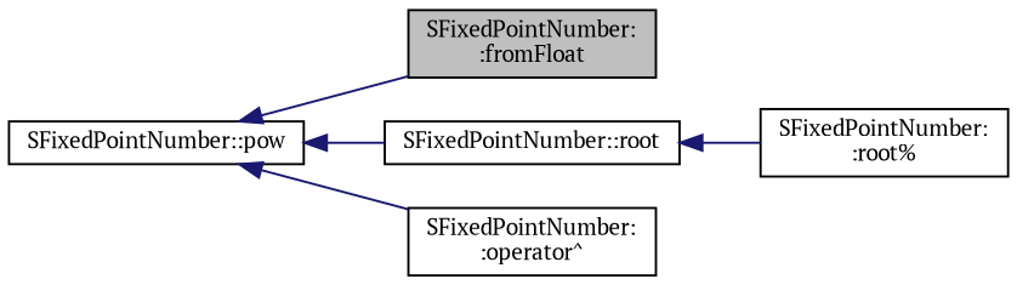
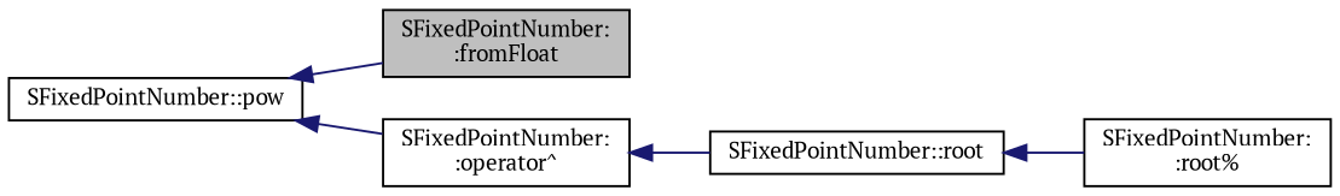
  digraph {
    fontname="PT Serif"
    rankdir=LR
    node [color=black fontname="PT Serif" fontsize=10 shape=record]
    edge [color=midnightblue dir=back fontname="PT Serif" fontsize=10 labelfontname=FreeSans labelfontsize=10 style=solid]
    n1 [fillcolor=grey75 fontcolor=black height=0.2 label="SFixedPointNumber:\l:fromFloat" style=filled width=0.4]
    n2 [height=0.2 label="SFixedPointNumber::pow" width=0.4]
    n3 [height=0.2 label="SFixedPointNumber::root" width=0.4]
    n4 [height=0.2 label="SFixedPointNumber:\l:operator^" width=0.4]
    n5 [height=0.2 label="SFixedPointNumber:\l:root%" width=0.4]
    n2 -> n1
-   n2 -> n3
+   n4 -> n3
    n2 -> n4
    n3 -> n5
  }
